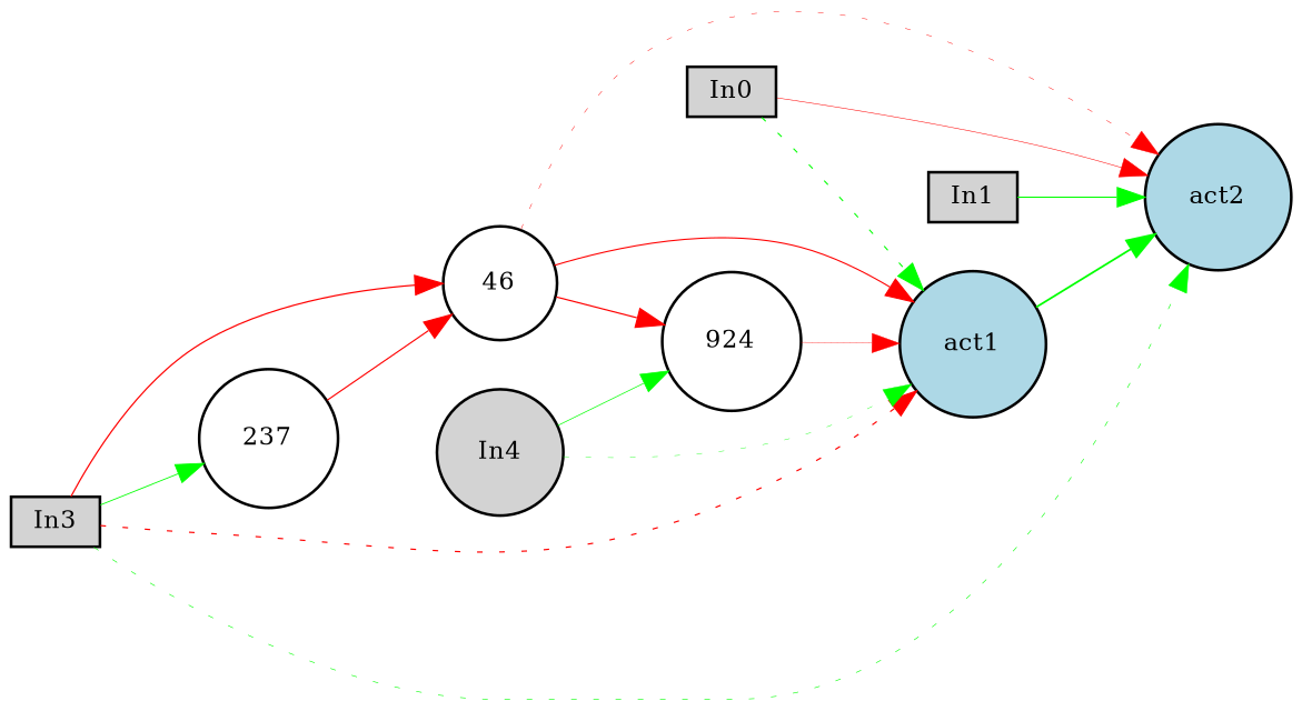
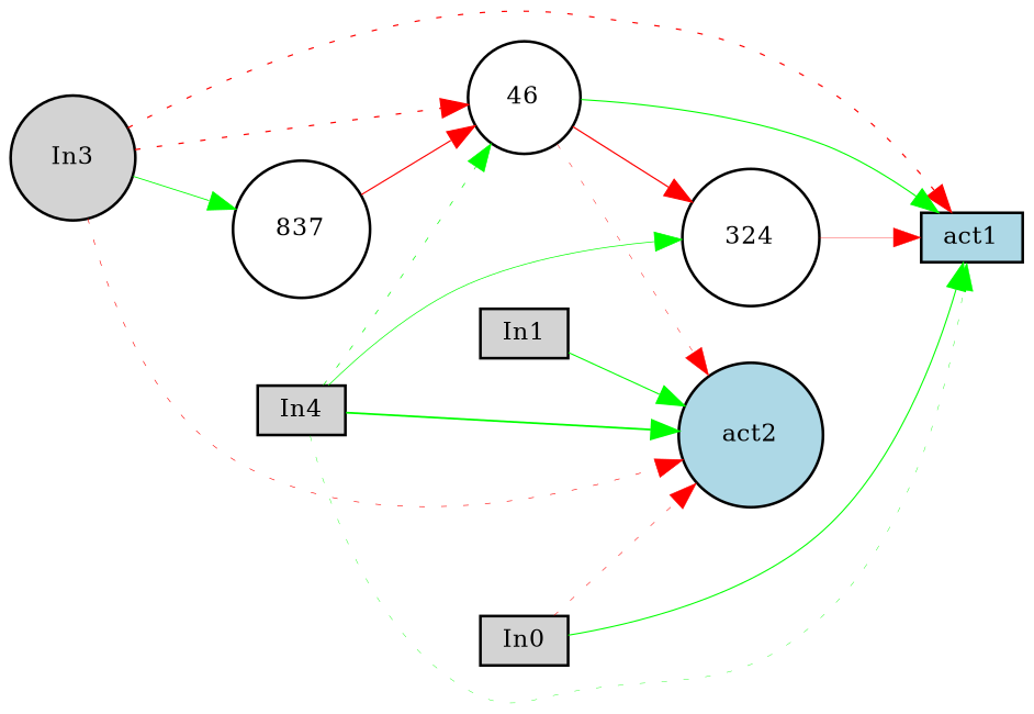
  digraph {
    rankdir=LR
    node [fillcolor=lightgray fontsize=9 shape=circle style=filled]
    edge [color=green style=solid]
    In0 [height=0.2 shape=box width=0.2]
-   act1 [fillcolor=lightblue height=0.2 width=0.2]
+   act1 [fillcolor=lightblue height=0.2 shape=box width=0.2]
    act2 [fillcolor=lightblue height=0.2 width=0.2]
    In1 [height=0.2 shape=box width=0.2]
-   In3 [height=0.2 shape=box width=0.2]
+   In3 [height=0.2 width=0.2]
    n6 [fillcolor=white height=0.2 label=46 width=0.2]
-   237 [fillcolor=white height=0.2 width=0.2]
-   324 [fillcolor=white height=0.2 width=0.2 label=924]
-   In4 [height=0.2 width=0.2]
-   In0 -> act1 [penwidth=0.4212326471616775 style=dotted]
-   In0 -> act2 [color=red penwidth=0.19990842163301029]
+   237 [fillcolor=white height=0.2 width=0.2 label=837]
+   324 [fillcolor=white height=0.2 width=0.2]
+   In4 [height=0.2 shape=box width=0.2]
+   In0 -> act1 [penwidth=0.4212326471616775]
+   In0 -> act2 [color=red penwidth=0.19990842163301029 style=dotted]
    In1 -> act2 [penwidth=0.42018447494434386]
    In3 -> act1 [color=red penwidth=0.46215900033333623 style=dotted]
-   In3 -> act2 [penwidth=0.2309926125732365 style=dotted]
-   In3 -> n6 [color=red penwidth=0.47794810540125554]
+   In3 -> act2 [color=red penwidth=0.2309926125732365 style=dotted]
+   In3 -> n6 [color=red penwidth=0.47794810540125554 style=dotted]
    In3 -> 237 [penwidth=0.33098143317333917]
-   n6 -> act1 [color=red penwidth=0.43069782519477084]
+   n6 -> act1 [penwidth=0.43069782519477084]
    n6 -> act2 [color=red penwidth=0.17440582304182267 style=dotted]
    n6 -> 324 [color=red penwidth=0.468920681428347]
    237 -> n6 [color=red penwidth=0.4477876849031237]
    324 -> act1 [color=red penwidth=0.1368626527529156]
    In4 -> act1 [penwidth=0.1517329979038538 style=dotted]
-   act1 -> act2 [penwidth=0.6945146269215169]
+   In4 -> act2 [penwidth=0.6945146269215169]
+   In4 -> n6 [penwidth=0.27010736849645856 style=dotted]
    In4 -> 324 [penwidth=0.27055254069146306]
  }
